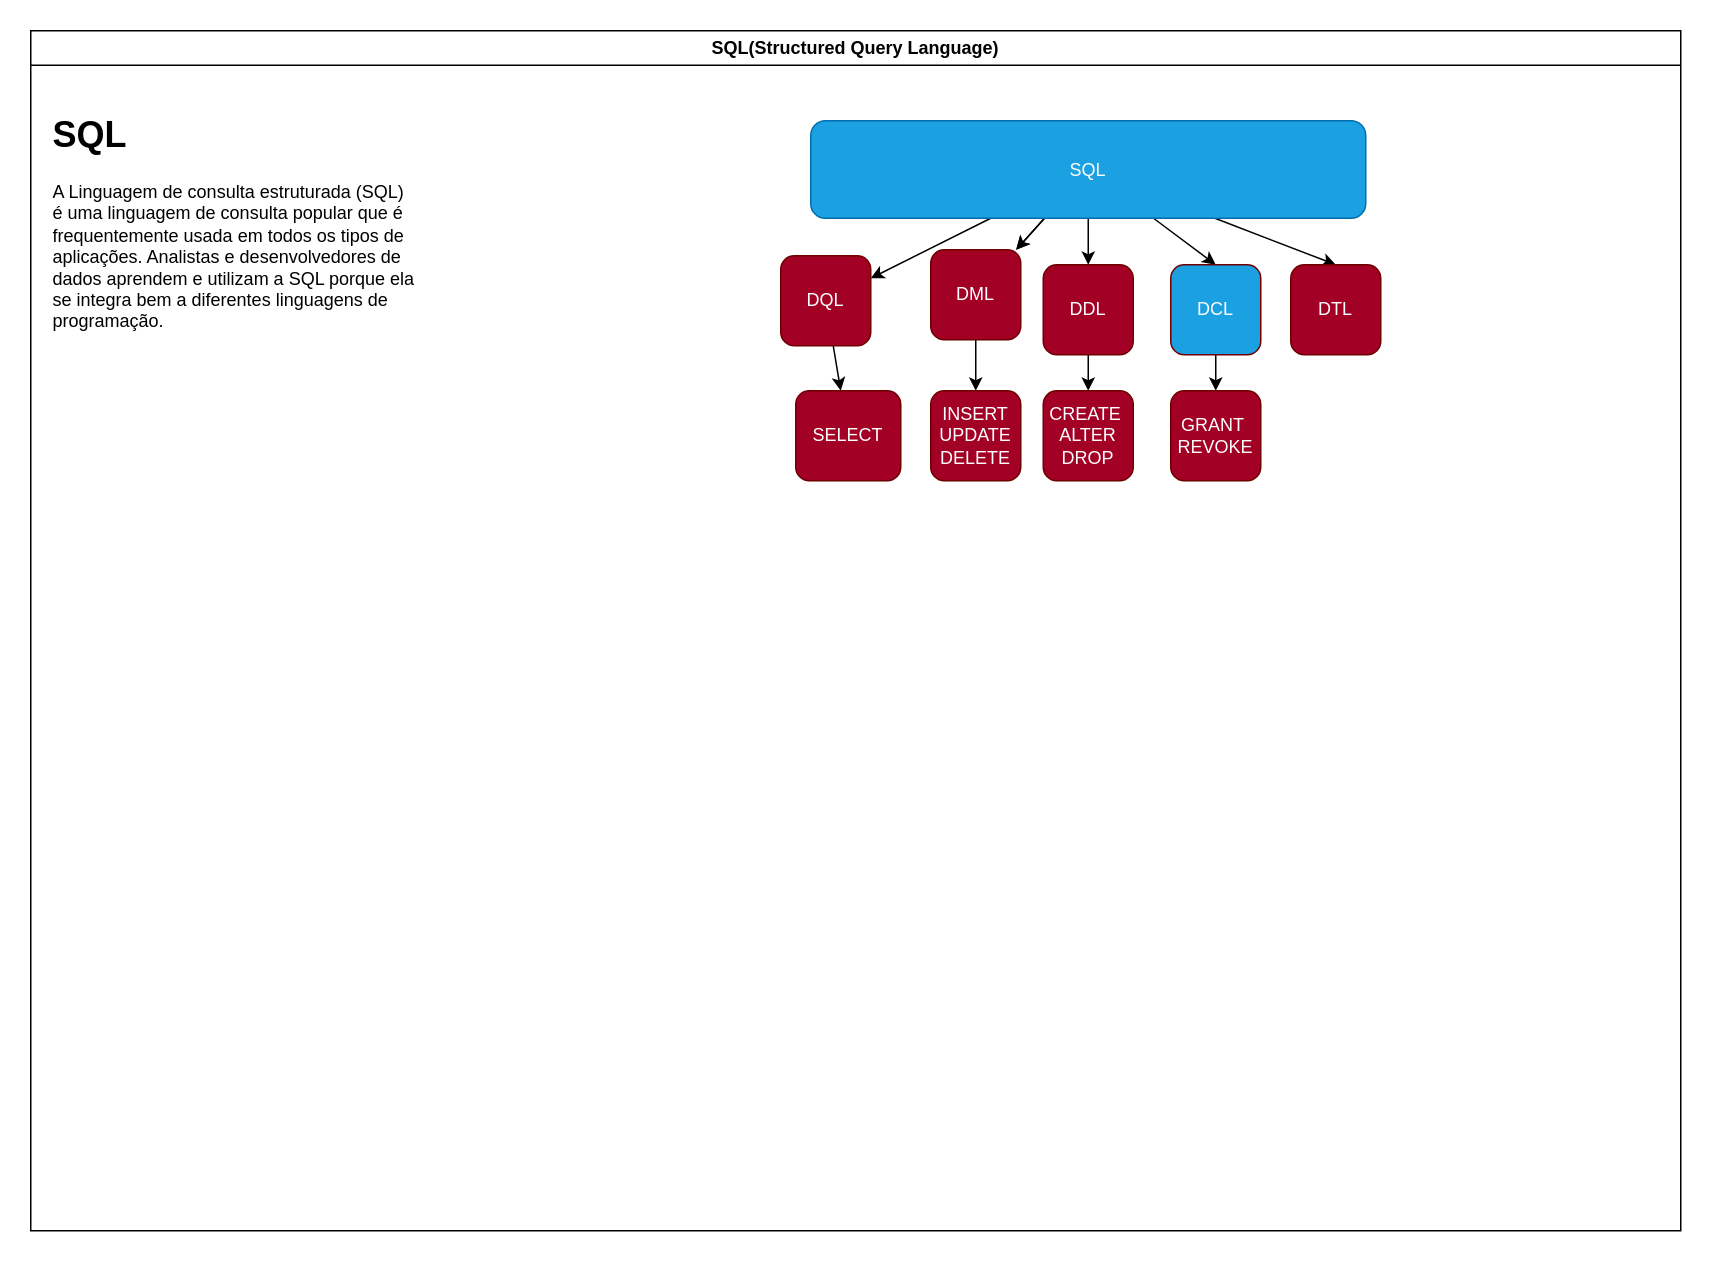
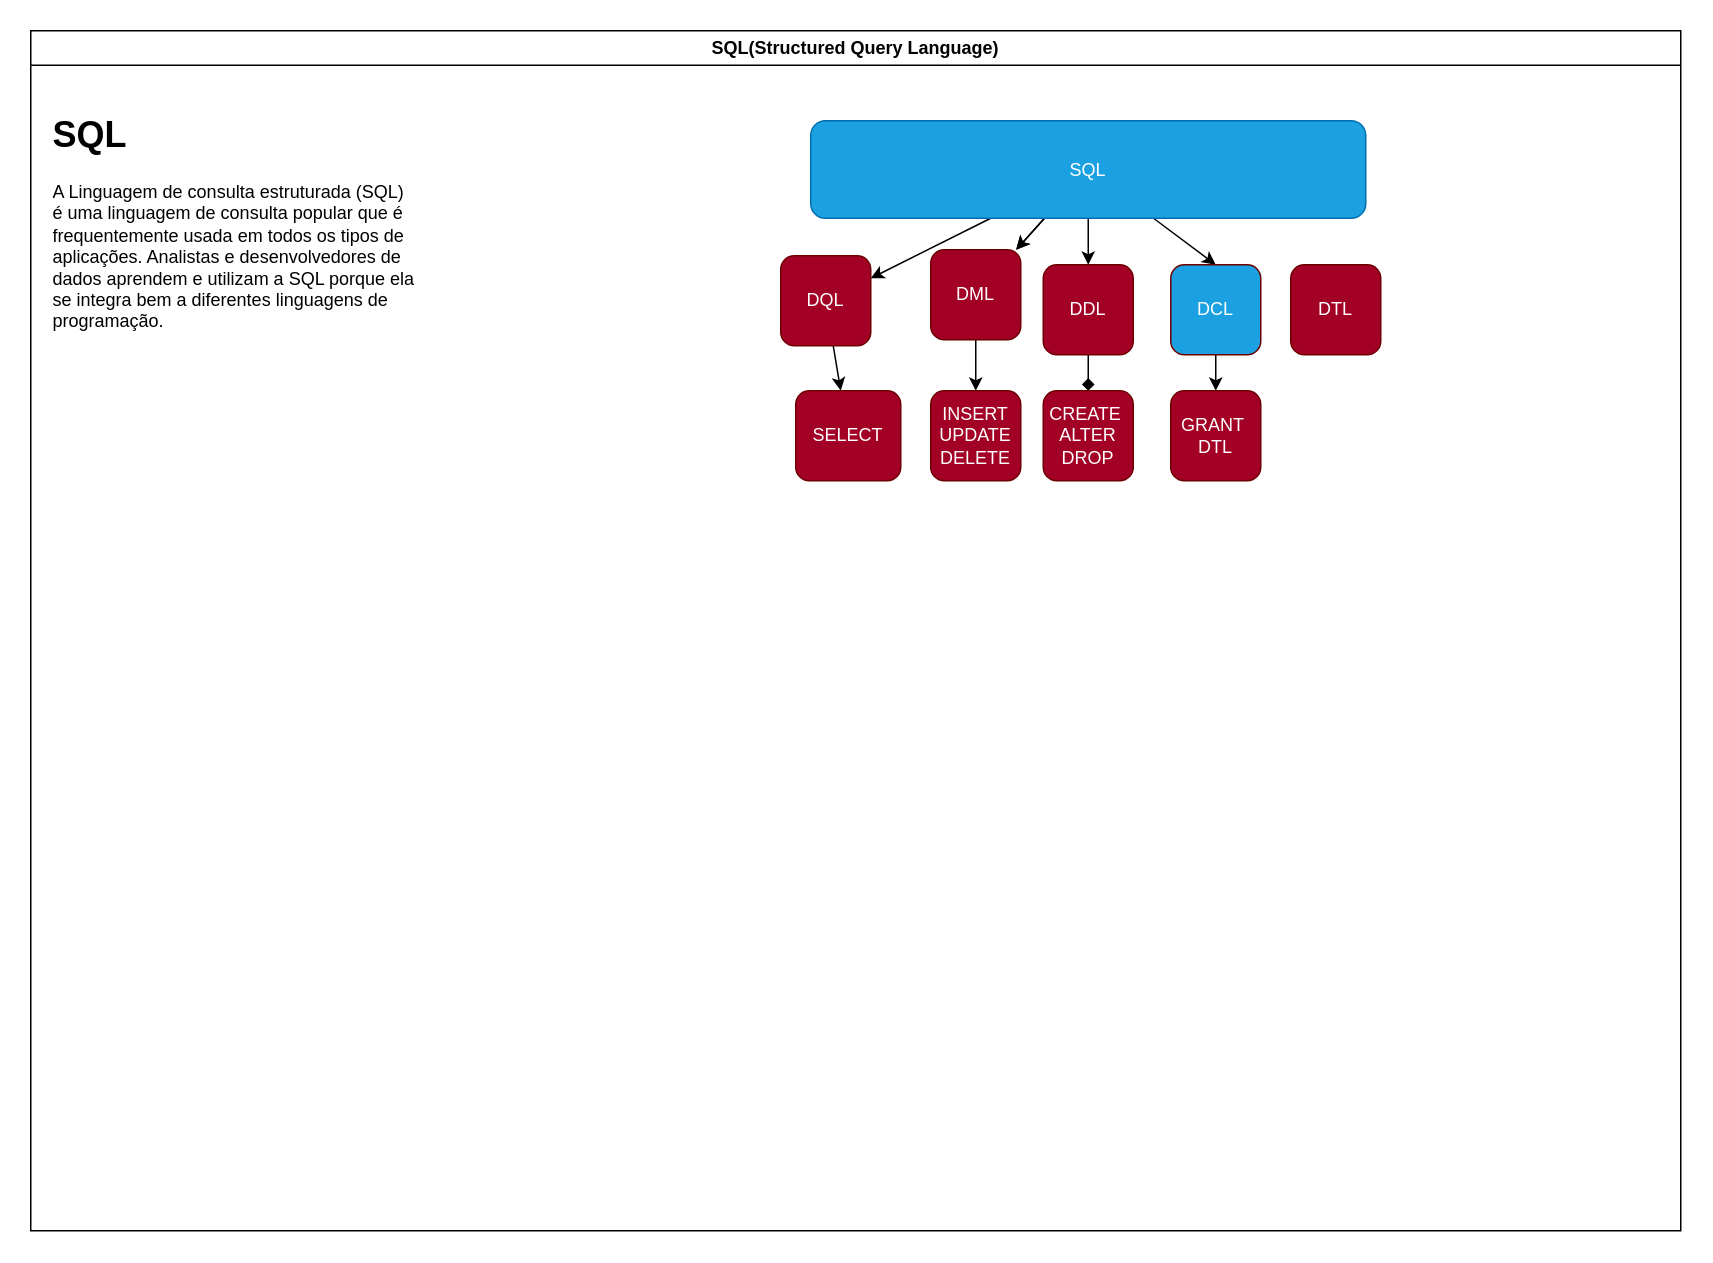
  <mxCell id="0" />
  <mxCell id="1" parent="0" />
  <mxCell id="2" value="SQL(Structured Query Language)" style="swimlane;whiteSpace=wrap;html=1;" vertex="1" parent="1"><mxGeometry x="20" y="20" width="1100" height="800" as="geometry" /></mxCell>
  <mxCell id="3" value="&lt;h1&gt;SQL&lt;/h1&gt;&lt;p&gt;A Linguagem de consulta estruturada (SQL) é uma linguagem de consulta popular que é frequentemente usada em todos os tipos de aplicações. Analistas e desenvolvedores de dados aprendem e utilizam a SQL porque ela se integra bem a diferentes linguagens de programação.&lt;/p&gt;" style="text;html=1;strokeColor=none;fillColor=none;spacing=5;spacingTop=-20;whiteSpace=wrap;overflow=hidden;rounded=0;" vertex="1" parent="2"><mxGeometry x="10" y="50" width="250" height="170" as="geometry" /></mxCell>
  <mxCell id="4" value="" style="edgeStyle=none;html=1;" edge="1" parent="2" source="10" target="12"><mxGeometry relative="1" as="geometry" /></mxCell>
  <mxCell id="5" value="" style="edgeStyle=none;html=1;" edge="1" parent="2" source="10" target="14"><mxGeometry relative="1" as="geometry" /></mxCell>
  <mxCell id="6" value="" style="edgeStyle=none;html=1;" edge="1" parent="2" source="10" target="14"><mxGeometry relative="1" as="geometry" /></mxCell>
  <mxCell id="7" style="edgeStyle=none;html=1;entryX=0.5;entryY=0;entryDx=0;entryDy=0;" edge="1" parent="2" source="10" target="16"><mxGeometry relative="1" as="geometry" /></mxCell>
  <mxCell id="8" style="edgeStyle=none;html=1;entryX=0.5;entryY=0;entryDx=0;entryDy=0;" edge="1" parent="2" source="10" target="18"><mxGeometry relative="1" as="geometry" /></mxCell>
- <mxCell id="9" style="edgeStyle=none;html=1;entryX=0.5;entryY=0;entryDx=0;entryDy=0;" edge="1" parent="2" source="10" target="19"><mxGeometry relative="1" as="geometry" /></mxCell>
  <mxCell id="10" value="SQL" style="rounded=1;whiteSpace=wrap;html=1;fillColor=#1ba1e2;fontColor=#ffffff;strokeColor=#006EAF;" vertex="1" parent="2"><mxGeometry x="520" y="60" width="370" height="65" as="geometry" /></mxCell>
  <mxCell id="11" value="" style="edgeStyle=none;html=1;" edge="1" parent="2" source="12" target="20"><mxGeometry relative="1" as="geometry" /></mxCell>
  <mxCell id="12" value="DQL" style="whiteSpace=wrap;html=1;fillColor=#a20025;strokeColor=#6F0000;fontColor=#ffffff;rounded=1;" vertex="1" parent="2"><mxGeometry x="500" y="150" width="60" height="60" as="geometry" /></mxCell>
  <mxCell id="13" value="" style="edgeStyle=none;html=1;" edge="1" parent="2" source="14" target="21"><mxGeometry relative="1" as="geometry" /></mxCell>
  <mxCell id="14" value="DML" style="whiteSpace=wrap;html=1;fillColor=#a20025;strokeColor=#6F0000;fontColor=#ffffff;rounded=1;" vertex="1" parent="2"><mxGeometry x="600" y="146" width="60" height="60" as="geometry" /></mxCell>
- <mxCell id="15" value="" style="edgeStyle=none;html=1;" edge="1" parent="2" source="16" target="22"><mxGeometry relative="1" as="geometry" /></mxCell>
+ <mxCell id="15" value="" style="edgeStyle=none;html=1;endArrow=diamond;" edge="1" parent="2" source="16" target="22"><mxGeometry relative="1" as="geometry" /></mxCell>
  <mxCell id="16" value="DDL" style="whiteSpace=wrap;html=1;fillColor=#a20025;strokeColor=#6F0000;fontColor=#ffffff;rounded=1;" vertex="1" parent="2"><mxGeometry x="675" y="156" width="60" height="60" as="geometry" /></mxCell>
  <mxCell id="17" value="" style="edgeStyle=none;html=1;" edge="1" parent="2" source="18" target="23"><mxGeometry relative="1" as="geometry" /></mxCell>
  <mxCell id="18" value="DCL" style="whiteSpace=wrap;html=1;fillColor=#1ba1e2;strokeColor=#6F0000;fontColor=#ffffff;rounded=1;" vertex="1" parent="2"><mxGeometry x="760" y="156" width="60" height="60" as="geometry" /></mxCell>
  <mxCell id="19" value="DTL" style="whiteSpace=wrap;html=1;fillColor=#a20025;strokeColor=#6F0000;fontColor=#ffffff;rounded=1;" vertex="1" parent="2"><mxGeometry x="840" y="156" width="60" height="60" as="geometry" /></mxCell>
  <mxCell id="20" value="SELECT" style="whiteSpace=wrap;html=1;fillColor=#a20025;strokeColor=#6F0000;fontColor=#ffffff;rounded=1;" vertex="1" parent="2"><mxGeometry x="510" y="240" width="70" height="60" as="geometry" /></mxCell>
  <mxCell id="21" value="INSERT&lt;br&gt;UPDATE&lt;br&gt;DELETE" style="whiteSpace=wrap;html=1;fillColor=#a20025;strokeColor=#6F0000;fontColor=#ffffff;rounded=1;" vertex="1" parent="2"><mxGeometry x="600" y="240" width="60" height="60" as="geometry" /></mxCell>
  <mxCell id="22" value="CREATE&amp;nbsp;&lt;br&gt;ALTER&lt;br&gt;DROP" style="whiteSpace=wrap;html=1;fillColor=#a20025;strokeColor=#6F0000;fontColor=#ffffff;rounded=1;" vertex="1" parent="2"><mxGeometry x="675" y="240" width="60" height="60" as="geometry" /></mxCell>
- <mxCell id="23" value="GRANT&amp;nbsp;&lt;br&gt;REVOKE" style="whiteSpace=wrap;html=1;fillColor=#a20025;strokeColor=#6F0000;fontColor=#ffffff;rounded=1;" vertex="1" parent="2"><mxGeometry x="760" y="240" width="60" height="60" as="geometry" /></mxCell>
+ <mxCell id="23" value="GRANT&amp;nbsp;&lt;br&gt;DTL" style="whiteSpace=wrap;html=1;fillColor=#a20025;strokeColor=#6F0000;fontColor=#ffffff;rounded=1;" vertex="1" parent="2"><mxGeometry x="760" y="240" width="60" height="60" as="geometry" /></mxCell>
